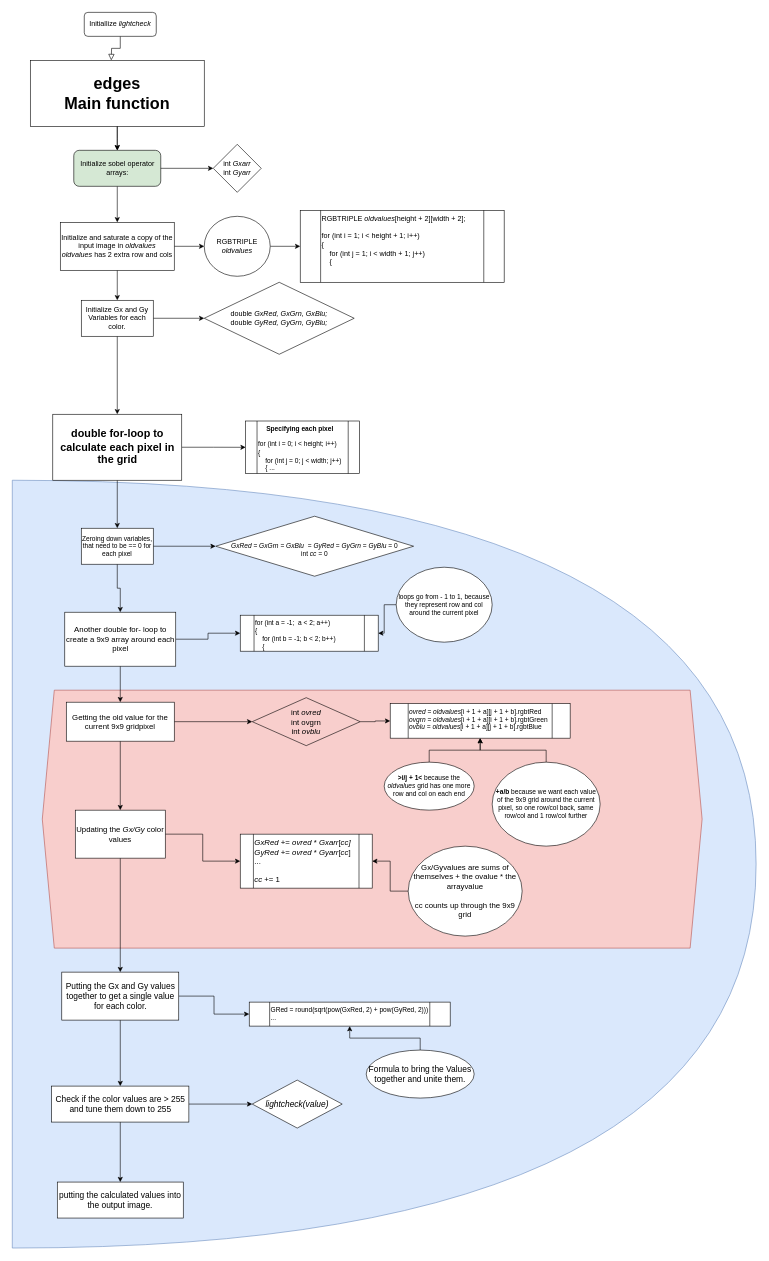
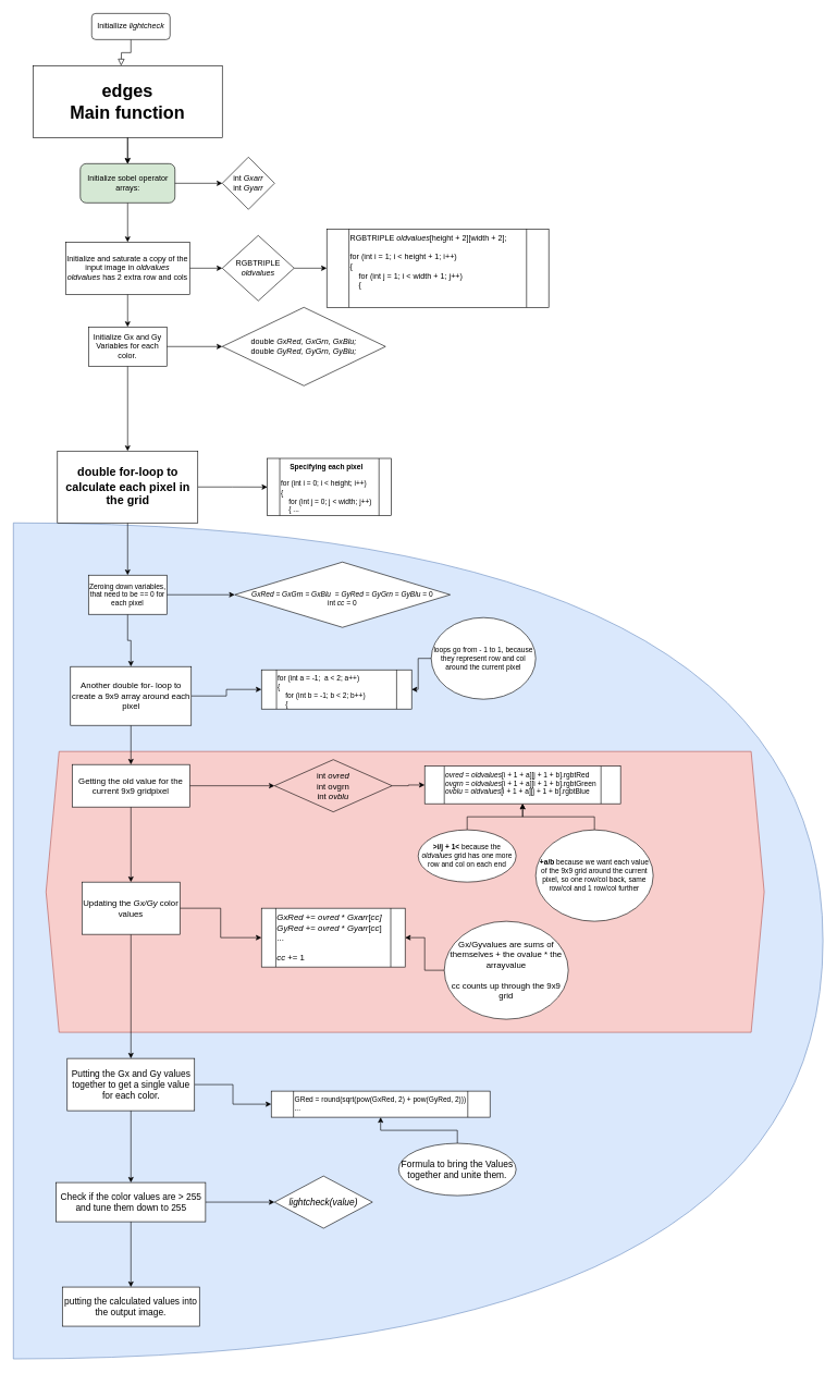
  <mxCell id="0" />
  <mxCell id="1" parent="0" />
  <mxCell id="2" value="" style="shape=or;whiteSpace=wrap;html=1;fontSize=14;align=center;labelBackgroundColor=none;labelBorderColor=none;noLabel=1;fillColor=#dae8fc;strokeColor=#6c8ebf;" vertex="1" parent="1"><mxGeometry x="20" y="800" width="1240" height="1280" as="geometry" /></mxCell>
  <mxCell id="3" value="" style="shape=hexagon;perimeter=hexagonPerimeter2;whiteSpace=wrap;html=1;fixedSize=1;fontSize=14;align=center;fillColor=#f8cecc;strokeColor=#b85450;" vertex="1" parent="1"><mxGeometry x="70" y="1150" width="1100" height="430" as="geometry" /></mxCell>
  <mxCell id="4" value="" style="rounded=0;html=1;jettySize=auto;orthogonalLoop=1;fontSize=11;endArrow=block;endFill=0;endSize=8;strokeWidth=1;shadow=0;labelBackgroundColor=none;edgeStyle=orthogonalEdgeStyle;" parent="1" source="5" edge="1"><mxGeometry relative="1" as="geometry"><mxPoint x="185" y="100" as="targetPoint" /></mxGeometry></mxCell>
  <mxCell id="5" value="Initiallize &lt;i&gt;lightcheck&lt;/i&gt;" style="rounded=1;whiteSpace=wrap;html=1;fontSize=12;glass=0;strokeWidth=1;shadow=0;" parent="1" vertex="1"><mxGeometry x="140" y="20" width="120" height="40" as="geometry" /></mxCell>
  <mxCell id="6" value="" style="edgeStyle=orthogonalEdgeStyle;rounded=0;orthogonalLoop=1;jettySize=auto;html=1;fontSize=12;" edge="1" parent="1" source="7" target="9"><mxGeometry relative="1" as="geometry" /></mxCell>
  <mxCell id="7" value="edges&lt;br style=&quot;font-size: 27px;&quot;&gt;Main function" style="rounded=0;whiteSpace=wrap;html=1;fontSize=27;fontStyle=1" vertex="1" parent="1"><mxGeometry x="50" y="100" width="290" height="110" as="geometry" /></mxCell>
  <mxCell id="8" value="" style="edgeStyle=orthogonalEdgeStyle;rounded=0;orthogonalLoop=1;jettySize=auto;html=1;fontSize=12;" edge="1" parent="1" source="9" target="15"><mxGeometry relative="1" as="geometry" /></mxCell>
  <mxCell id="9" value="Initialize sobel operator arrays:&lt;br&gt;" style="rounded=1;whiteSpace=wrap;html=1;fontSize=12;fillColor=#d5e8d4;" vertex="1" parent="1"><mxGeometry x="122.5" y="250" width="145" height="60" as="geometry" /></mxCell>
- <mxCell id="10" value="int &lt;i&gt;Gxarr&lt;/i&gt;&lt;br&gt;int &lt;i&gt;Gyarr&lt;/i&gt;" style="rhombus;whiteSpace=wrap;html=1;fontSize=12;" vertex="1" parent="1"><mxGeometry x="355" y="240" width="80" height="80" as="geometry" /></mxCell>
+ <mxCell id="10" value="int &lt;i&gt;Gxarr&lt;/i&gt;&lt;br&gt;int &lt;i&gt;Gyarr&lt;/i&gt;" style="rhombus;whiteSpace=wrap;html=1;fontSize=12;" vertex="1" parent="1"><mxGeometry x="340" y="240" width="80" height="80" as="geometry" /></mxCell>
  <mxCell id="11" value="" style="endArrow=classic;html=1;fontSize=12;entryX=0.5;entryY=0;entryDx=0;entryDy=0;exitX=0.5;exitY=1;exitDx=0;exitDy=0;" edge="1" parent="1" source="7" target="9"><mxGeometry width="50" height="50" relative="1" as="geometry"><mxPoint x="200" y="210" as="sourcePoint" /><mxPoint x="204" y="250" as="targetPoint" /><Array as="points"><mxPoint x="195" y="220" /></Array></mxGeometry></mxCell>
  <mxCell id="12" value="" style="endArrow=classic;html=1;fontSize=12;exitX=1;exitY=0.5;exitDx=0;exitDy=0;" edge="1" parent="1" source="9" target="10"><mxGeometry width="50" height="50" relative="1" as="geometry"><mxPoint x="310" y="270" as="sourcePoint" /><mxPoint x="360" y="220" as="targetPoint" /></mxGeometry></mxCell>
  <mxCell id="13" value="" style="edgeStyle=orthogonalEdgeStyle;rounded=0;orthogonalLoop=1;jettySize=auto;html=1;fontSize=12;" edge="1" parent="1" source="15" target="17"><mxGeometry relative="1" as="geometry" /></mxCell>
  <mxCell id="14" value="" style="edgeStyle=orthogonalEdgeStyle;rounded=0;orthogonalLoop=1;jettySize=auto;html=1;fontSize=12;" edge="1" parent="1" source="15" target="21"><mxGeometry relative="1" as="geometry" /></mxCell>
  <mxCell id="15" value="Initialize and saturate a copy of the input image in &lt;i&gt;oldvalues&lt;/i&gt;&lt;br&gt;&lt;i&gt;oldvalues &lt;/i&gt;has 2 extra row and cols" style="rounded=0;whiteSpace=wrap;html=1;fontSize=12;" vertex="1" parent="1"><mxGeometry x="100" y="370" width="190" height="80" as="geometry" /></mxCell>
  <mxCell id="16" value="" style="edgeStyle=orthogonalEdgeStyle;rounded=0;orthogonalLoop=1;jettySize=auto;html=1;fontSize=12;" edge="1" parent="1" source="17" target="18"><mxGeometry relative="1" as="geometry" /></mxCell>
- <mxCell id="17" value="RGBTRIPLE &lt;i&gt;oldvalues&lt;/i&gt;" style="ellipse;whiteSpace=wrap;html=1;fontSize=12;" vertex="1" parent="1"><mxGeometry x="340" y="360" width="110" height="100" as="geometry" /></mxCell>
+ <mxCell id="17" value="RGBTRIPLE &lt;i&gt;oldvalues&lt;/i&gt;" style="rhombus;whiteSpace=wrap;html=1;fontSize=12;" vertex="1" parent="1"><mxGeometry x="340" y="360" width="110" height="100" as="geometry" /></mxCell>
  <mxCell id="18" value="RGBTRIPLE &lt;i&gt;oldvalues&lt;/i&gt;[height + 2][width + 2];&lt;br&gt;&lt;br&gt;for (int i = 1; i &amp;lt; height + 1; i++)&lt;br&gt;{&lt;br&gt;&amp;nbsp; &amp;nbsp; for (int j = 1; i &amp;lt; width + 1; j++)&lt;br&gt;&amp;nbsp; &amp;nbsp; {" style="shape=process;whiteSpace=wrap;html=1;backgroundOutline=1;fontSize=12;align=left;verticalAlign=top;" vertex="1" parent="1"><mxGeometry x="500" y="350" width="340" height="120" as="geometry" /></mxCell>
  <mxCell id="19" value="" style="edgeStyle=orthogonalEdgeStyle;rounded=0;orthogonalLoop=1;jettySize=auto;html=1;fontSize=12;" edge="1" parent="1" source="21" target="22"><mxGeometry relative="1" as="geometry" /></mxCell>
  <mxCell id="20" value="" style="edgeStyle=orthogonalEdgeStyle;rounded=0;orthogonalLoop=1;jettySize=auto;html=1;fontSize=18;" edge="1" parent="1" source="21" target="25"><mxGeometry relative="1" as="geometry"><mxPoint x="195" y="630" as="targetPoint" /></mxGeometry></mxCell>
  <mxCell id="21" value="Initialize Gx and Gy Variables for each color." style="rounded=0;whiteSpace=wrap;html=1;fontSize=12;" vertex="1" parent="1"><mxGeometry x="135" y="500" width="120" height="60" as="geometry" /></mxCell>
  <mxCell id="22" value="double &lt;i&gt;GxRed, GxGrn, GxBlu;&lt;/i&gt;&lt;br&gt;double &lt;i&gt;GyRed, GyGrn, GyBlu;&lt;/i&gt;" style="rhombus;whiteSpace=wrap;html=1;fontSize=12;" vertex="1" parent="1"><mxGeometry x="340" y="470" width="250" height="120" as="geometry" /></mxCell>
  <mxCell id="23" value="" style="edgeStyle=orthogonalEdgeStyle;rounded=0;orthogonalLoop=1;jettySize=auto;html=1;fontSize=11;" edge="1" parent="1" source="25" target="26"><mxGeometry relative="1" as="geometry" /></mxCell>
  <mxCell id="24" value="" style="edgeStyle=orthogonalEdgeStyle;rounded=0;orthogonalLoop=1;jettySize=auto;html=1;fontSize=11;" edge="1" parent="1" source="25" target="29"><mxGeometry relative="1" as="geometry" /></mxCell>
  <mxCell id="25" value="double for-loop to calculate each pixel in the grid" style="rounded=0;whiteSpace=wrap;html=1;fontSize=18;fontStyle=1" vertex="1" parent="1"><mxGeometry x="87.5" y="690" width="215" height="110" as="geometry" /></mxCell>
  <mxCell id="26" value="&lt;div style=&quot;text-align: center&quot;&gt;&lt;b&gt;Specifying each pixel&lt;/b&gt;&lt;/div&gt;&lt;br&gt;for (int i = 0; i &amp;lt; height; i++)&lt;br&gt;{&lt;br&gt;&amp;nbsp; &amp;nbsp; for (int j = 0; j &amp;lt; width; j++)&lt;br&gt;&amp;nbsp; &amp;nbsp; { ..." style="shape=process;whiteSpace=wrap;html=1;backgroundOutline=1;fontSize=11;align=left;verticalAlign=top;" vertex="1" parent="1"><mxGeometry x="409" y="701.25" width="190" height="87.5" as="geometry" /></mxCell>
  <mxCell id="27" value="" style="edgeStyle=orthogonalEdgeStyle;rounded=0;orthogonalLoop=1;jettySize=auto;html=1;fontSize=11;" edge="1" parent="1" source="29" target="30"><mxGeometry relative="1" as="geometry" /></mxCell>
  <mxCell id="28" value="" style="edgeStyle=orthogonalEdgeStyle;rounded=0;orthogonalLoop=1;jettySize=auto;html=1;fontSize=13;" edge="1" parent="1" source="29" target="33"><mxGeometry relative="1" as="geometry" /></mxCell>
  <mxCell id="29" value="Zeroing down variables, that need to be == 0 for each pixel" style="rounded=0;whiteSpace=wrap;html=1;fontSize=11;align=center;" vertex="1" parent="1"><mxGeometry x="135" y="880" width="120" height="60" as="geometry" /></mxCell>
  <mxCell id="30" value="&lt;br&gt;GxRed &lt;span style=&quot;font-style: normal&quot;&gt;= &lt;/span&gt;GxGrn &lt;span style=&quot;font-style: normal&quot;&gt;= &lt;/span&gt;GxBlu&amp;nbsp;&lt;span style=&quot;font-style: normal&quot;&gt;&amp;nbsp;= &lt;/span&gt;GyRed &lt;span style=&quot;font-style: normal&quot;&gt;= &lt;/span&gt;GyGrn &lt;span style=&quot;font-style: normal&quot;&gt;= &lt;/span&gt;GyBlu &lt;span style=&quot;font-style: normal&quot;&gt;= 0&lt;br&gt;int &lt;/span&gt;cc = &lt;span style=&quot;font-style: normal&quot;&gt;0&lt;/span&gt;" style="rhombus;whiteSpace=wrap;html=1;fontSize=11;align=center;fontStyle=2;verticalAlign=middle;" vertex="1" parent="1"><mxGeometry x="359" y="860" width="330" height="100" as="geometry" /></mxCell>
  <mxCell id="31" value="" style="edgeStyle=orthogonalEdgeStyle;rounded=0;orthogonalLoop=1;jettySize=auto;html=1;fontSize=13;" edge="1" parent="1" source="33" target="34"><mxGeometry relative="1" as="geometry" /></mxCell>
  <mxCell id="32" value="" style="edgeStyle=orthogonalEdgeStyle;rounded=0;orthogonalLoop=1;jettySize=auto;html=1;fontSize=11;" edge="1" parent="1" source="33" target="39"><mxGeometry relative="1" as="geometry" /></mxCell>
  <mxCell id="33" value="Another double for- loop to create a 9x9 array around each pixel" style="rounded=0;whiteSpace=wrap;html=1;fontSize=13;align=center;" vertex="1" parent="1"><mxGeometry x="107.5" y="1020" width="185" height="90" as="geometry" /></mxCell>
  <mxCell id="34" value="for (int a = -1;&amp;nbsp; a &amp;lt; 2; a++)&lt;br&gt;{&lt;br&gt;&amp;nbsp; &amp;nbsp; for (int b = -1; b &amp;lt; 2; b++)&lt;br&gt;&amp;nbsp; &amp;nbsp; {" style="shape=process;whiteSpace=wrap;html=1;backgroundOutline=1;rounded=0;fontSize=11;align=left;verticalAlign=top;" vertex="1" parent="1"><mxGeometry x="400" y="1025" width="230" height="60" as="geometry" /></mxCell>
  <mxCell id="35" value="" style="edgeStyle=orthogonalEdgeStyle;rounded=0;orthogonalLoop=1;jettySize=auto;html=1;fontSize=11;" edge="1" parent="1" source="36" target="34"><mxGeometry relative="1" as="geometry" /></mxCell>
  <mxCell id="36" value="loops go from - 1 to 1, because they represent row and col around the current pixel&lt;br&gt;" style="ellipse;whiteSpace=wrap;html=1;fontSize=11;align=center;" vertex="1" parent="1"><mxGeometry x="660" y="945" width="160" height="125" as="geometry" /></mxCell>
  <mxCell id="37" value="" style="edgeStyle=orthogonalEdgeStyle;rounded=0;orthogonalLoop=1;jettySize=auto;html=1;fontSize=11;" edge="1" parent="1" source="39" target="41"><mxGeometry relative="1" as="geometry" /></mxCell>
  <mxCell id="38" value="" style="edgeStyle=orthogonalEdgeStyle;rounded=0;orthogonalLoop=1;jettySize=auto;html=1;fontSize=13;" edge="1" parent="1" source="39" target="49"><mxGeometry relative="1" as="geometry" /></mxCell>
  <mxCell id="39" value="Getting the old value for the current 9x9 gridpixel" style="whiteSpace=wrap;html=1;rounded=0;fontSize=13;" vertex="1" parent="1"><mxGeometry x="110" y="1170" width="180" height="65" as="geometry" /></mxCell>
  <mxCell id="40" value="" style="edgeStyle=orthogonalEdgeStyle;rounded=0;orthogonalLoop=1;jettySize=auto;html=1;fontSize=11;" edge="1" parent="1" source="41" target="42"><mxGeometry relative="1" as="geometry" /></mxCell>
  <mxCell id="41" value="int &lt;i&gt;ovred&lt;/i&gt;&lt;br&gt;int ovgrn&lt;br&gt;int &lt;i&gt;ovblu&lt;/i&gt;" style="rhombus;whiteSpace=wrap;html=1;rounded=0;fontSize=13;fillColor=#f8cecc;" vertex="1" parent="1"><mxGeometry x="420" y="1162.5" width="180" height="80" as="geometry" /></mxCell>
  <mxCell id="42" value="&lt;i&gt;ovred &lt;/i&gt;= &lt;i&gt;oldvalues&lt;/i&gt;[i + 1 + a][j + 1 + b].rgbtRed&lt;br&gt;&lt;i&gt;ovgrn &lt;/i&gt;= &lt;i&gt;oldvalues&lt;/i&gt;[i + 1 + a][i + 1 + b].rgbtGreen&lt;br&gt;&lt;i&gt;ovblu = oldvalues&lt;/i&gt;[i + 1 + a][j + 1 + b].rgbtBlue&lt;br&gt;" style="shape=process;whiteSpace=wrap;html=1;backgroundOutline=1;fontSize=11;align=left;verticalAlign=top;" vertex="1" parent="1"><mxGeometry x="650" y="1172.5" width="300" height="57.5" as="geometry" /></mxCell>
  <mxCell id="43" value="" style="edgeStyle=orthogonalEdgeStyle;rounded=0;orthogonalLoop=1;jettySize=auto;html=1;fontSize=11;" edge="1" parent="1" source="44" target="42"><mxGeometry relative="1" as="geometry" /></mxCell>
  <mxCell id="44" value="&lt;b&gt;&amp;gt;i/j + 1&amp;lt; &lt;/b&gt;because the &lt;i&gt;oldvalues&lt;/i&gt;&amp;nbsp;grid has one more row and col on each end" style="ellipse;whiteSpace=wrap;html=1;fontSize=11;align=center;" vertex="1" parent="1"><mxGeometry x="640" y="1270" width="150" height="80" as="geometry" /></mxCell>
  <mxCell id="45" value="" style="edgeStyle=orthogonalEdgeStyle;rounded=0;orthogonalLoop=1;jettySize=auto;html=1;fontSize=11;" edge="1" parent="1" source="46" target="42"><mxGeometry relative="1" as="geometry" /></mxCell>
  <mxCell id="46" value="+a/b &lt;span style=&quot;font-weight: normal&quot;&gt;because we want each value of the 9x9 grid around the current pixel, so one row/col back, same row/col and 1 row/col further&lt;/span&gt;" style="ellipse;whiteSpace=wrap;html=1;fontSize=11;align=center;fontStyle=1" vertex="1" parent="1"><mxGeometry x="820" y="1270" width="180" height="140" as="geometry" /></mxCell>
  <mxCell id="47" value="" style="edgeStyle=orthogonalEdgeStyle;rounded=0;orthogonalLoop=1;jettySize=auto;html=1;fontSize=13;" edge="1" parent="1" source="49" target="51"><mxGeometry relative="1" as="geometry" /></mxCell>
  <mxCell id="48" value="" style="edgeStyle=orthogonalEdgeStyle;rounded=0;orthogonalLoop=1;jettySize=auto;html=1;fontSize=13;" edge="1" parent="1" source="49" target="55"><mxGeometry relative="1" as="geometry" /></mxCell>
  <mxCell id="49" value="Updating the &lt;i style=&quot;font-size: 13px;&quot;&gt;Gx/Gy &lt;/i&gt;color values" style="rounded=0;whiteSpace=wrap;html=1;fontSize=13;align=center;" vertex="1" parent="1"><mxGeometry x="125" y="1350" width="150" height="80" as="geometry" /></mxCell>
  <mxCell id="50" value="" style="edgeStyle=orthogonalEdgeStyle;rounded=0;orthogonalLoop=1;jettySize=auto;html=1;fontSize=13;" edge="1" parent="1" source="52" target="51"><mxGeometry relative="1" as="geometry" /></mxCell>
  <mxCell id="51" value="&lt;i&gt;GxRed&lt;/i&gt;&amp;nbsp;+= &lt;i&gt;ovred &lt;/i&gt;* &lt;i&gt;Gxarr&lt;/i&gt;[&lt;i&gt;cc]&lt;br&gt;&lt;/i&gt;&lt;i&gt;GyRed &lt;/i&gt;+=&amp;nbsp;&lt;i&gt;ovred &lt;/i&gt;* &lt;i&gt;Gyarr&lt;/i&gt;[&lt;i&gt;cc&lt;/i&gt;]&lt;br&gt;...&lt;br&gt;&lt;br&gt;&lt;i&gt;cc &lt;/i&gt;+= 1" style="shape=process;whiteSpace=wrap;html=1;backgroundOutline=1;rounded=0;fontSize=13;align=left;verticalAlign=top;" vertex="1" parent="1"><mxGeometry x="400" y="1390" width="220" height="90" as="geometry" /></mxCell>
  <mxCell id="52" value="Gx/Gyvalues are sums of themselves + the ovalue * the arrayvalue&lt;br&gt;&lt;br&gt;cc counts up through the 9x9 grid" style="ellipse;whiteSpace=wrap;html=1;fontSize=13;align=center;" vertex="1" parent="1"><mxGeometry x="680" y="1410" width="190" height="150" as="geometry" /></mxCell>
  <mxCell id="53" value="" style="edgeStyle=orthogonalEdgeStyle;rounded=0;orthogonalLoop=1;jettySize=auto;html=1;fontSize=14;" edge="1" parent="1" source="55" target="57"><mxGeometry relative="1" as="geometry" /></mxCell>
  <mxCell id="54" value="" style="edgeStyle=orthogonalEdgeStyle;rounded=0;orthogonalLoop=1;jettySize=auto;html=1;fontSize=14;" edge="1" parent="1" source="55" target="61"><mxGeometry relative="1" as="geometry" /></mxCell>
  <mxCell id="55" value="Putting the Gx and Gy values together to get a single value for each color." style="whiteSpace=wrap;html=1;rounded=0;fontSize=14;" vertex="1" parent="1"><mxGeometry x="102.5" y="1620" width="195" height="80" as="geometry" /></mxCell>
  <mxCell id="56" value="" style="edgeStyle=orthogonalEdgeStyle;rounded=0;orthogonalLoop=1;jettySize=auto;html=1;fontSize=11;" edge="1" parent="1" source="58" target="57"><mxGeometry relative="1" as="geometry" /></mxCell>
  <mxCell id="57" value="GRed = round(sqrt(pow(GxRed, 2) + pow(GyRed, 2)))&lt;br&gt;..." style="shape=process;whiteSpace=wrap;html=1;backgroundOutline=1;rounded=0;fontSize=11;align=left;verticalAlign=top;" vertex="1" parent="1"><mxGeometry x="415" y="1670" width="335" height="40" as="geometry" /></mxCell>
  <mxCell id="58" value="Formula to bring the Values together and unite them." style="ellipse;whiteSpace=wrap;html=1;rounded=0;fontSize=14;align=center;verticalAlign=middle;" vertex="1" parent="1"><mxGeometry x="610" y="1750" width="180" height="80" as="geometry" /></mxCell>
  <mxCell id="59" value="" style="edgeStyle=orthogonalEdgeStyle;rounded=0;orthogonalLoop=1;jettySize=auto;html=1;fontSize=14;" edge="1" parent="1" source="61" target="62"><mxGeometry relative="1" as="geometry" /></mxCell>
  <mxCell id="60" value="" style="edgeStyle=orthogonalEdgeStyle;rounded=0;orthogonalLoop=1;jettySize=auto;html=1;fontSize=14;" edge="1" parent="1" source="61" target="63"><mxGeometry relative="1" as="geometry" /></mxCell>
  <mxCell id="61" value="Check if the color values are &amp;gt; 255 and tune them down to 255" style="whiteSpace=wrap;html=1;rounded=0;fontSize=14;" vertex="1" parent="1"><mxGeometry x="85.63" y="1810" width="228.75" height="60" as="geometry" /></mxCell>
  <mxCell id="62" value="lightcheck(value)" style="rhombus;whiteSpace=wrap;html=1;rounded=0;fontSize=14;fontStyle=2" vertex="1" parent="1"><mxGeometry x="420" y="1800" width="150.01" height="80" as="geometry" /></mxCell>
  <mxCell id="63" value="putting the calculated values into the output image." style="whiteSpace=wrap;html=1;rounded=0;fontSize=14;" vertex="1" parent="1"><mxGeometry x="95" y="1970" width="210" height="60" as="geometry" /></mxCell>
